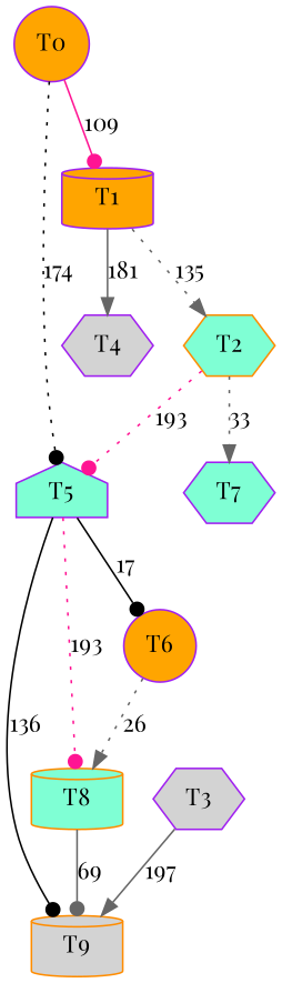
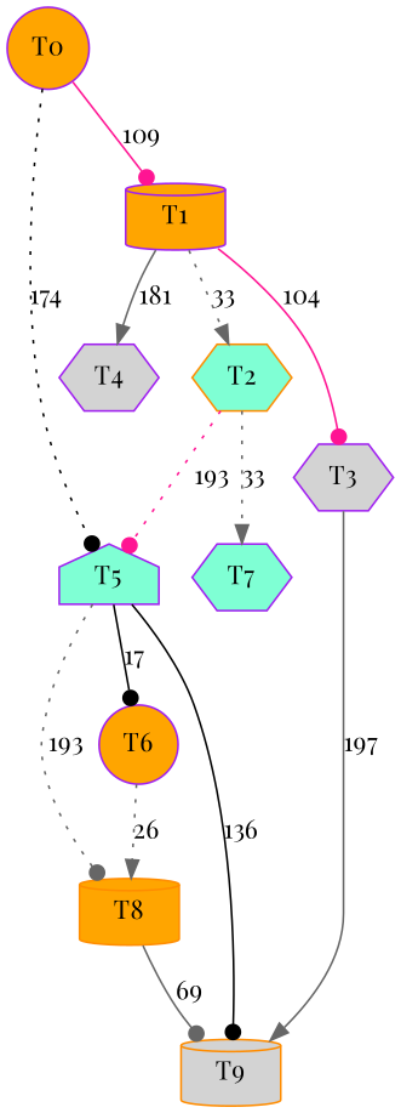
  digraph {
    fontname="Playfair Display"
    node [color=purple fillcolor=aquamarine fontname="Playfair Display" shape=hexagon style=filled]
    edge [arrowhead=dot color=gray40 fontname="Playfair Display" style=solid]
    n1 [fillcolor=orange label=T0 shape=circle]
    n2 [label=T5 shape=house]
    n3 [fillcolor=orange label=T1 shape=cylinder]
    n4 [color=darkorange fillcolor=lightgrey label=T9 shape=cylinder]
-   n5 [color=darkorange label=T8 shape=cylinder]
+   n5 [color=darkorange fillcolor=orange label=T8 shape=cylinder]
    n6 [fillcolor=orange label=T6 shape=circle]
    n7 [fillcolor=lightgrey label=T4]
    n8 [fillcolor=lightgrey label=T3]
    n9 [color=darkorange label=T2]
    n10 [label=T7]
    n1 -> n2 [color=black label=174 style=dotted]
    n1 -> n3 [color=deeppink label=109]
    n2 -> n4 [color=black label=136]
-   n2 -> n5 [color=deeppink label=193 style=dotted]
+   n2 -> n5 [label=193 style=dotted]
    n2 -> n6 [color=black label=17]
    n3 -> n7 [arrowhead=normal label=181]
-   n3 -> n9 [arrowhead=normal label=135 style=dotted]
+   n3 -> n8 [color=deeppink label=104]
+   n3 -> n9 [arrowhead=normal label=33 style=dotted]
    n5 -> n4 [label=69]
    n6 -> n5 [arrowhead=normal label=26 style=dotted]
    n8 -> n4 [arrowhead=normal label=197]
    n9 -> n2 [color=deeppink label=193 style=dotted]
    n9 -> n10 [arrowhead=normal label=33 style=dotted]
  }
